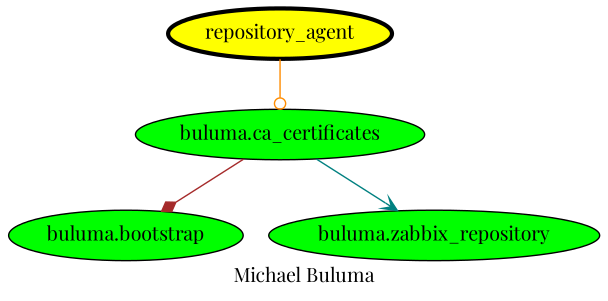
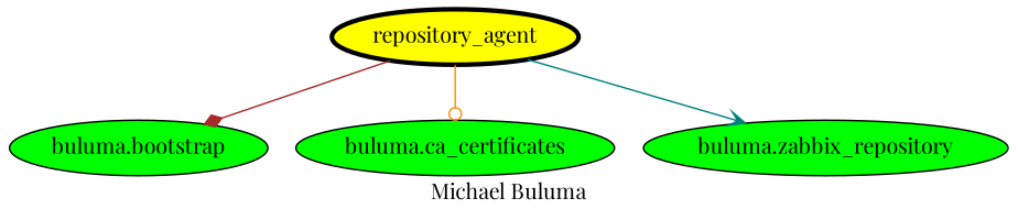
  digraph {
    fontname="Playfair Display"
    label="Michael Buluma"
    node [fillcolor=green fontname="Playfair Display" style=filled]
    edge [fontname="Playfair Display"]
    n1 [fillcolor=yellow label=repository_agent penwidth=3]
    "buluma.bootstrap"
    "buluma.ca_certificates"
    "buluma.zabbix_repository"
-   "buluma.ca_certificates" -> "buluma.bootstrap" [arrowhead=diamond color=brown]
+   n1 -> "buluma.bootstrap" [arrowhead=diamond color=brown]
    n1 -> "buluma.ca_certificates" [arrowhead=odot color=darkorange]
-   "buluma.ca_certificates" -> "buluma.zabbix_repository" [arrowhead=vee color=teal]
+   n1 -> "buluma.zabbix_repository" [arrowhead=vee color=teal]
  }
